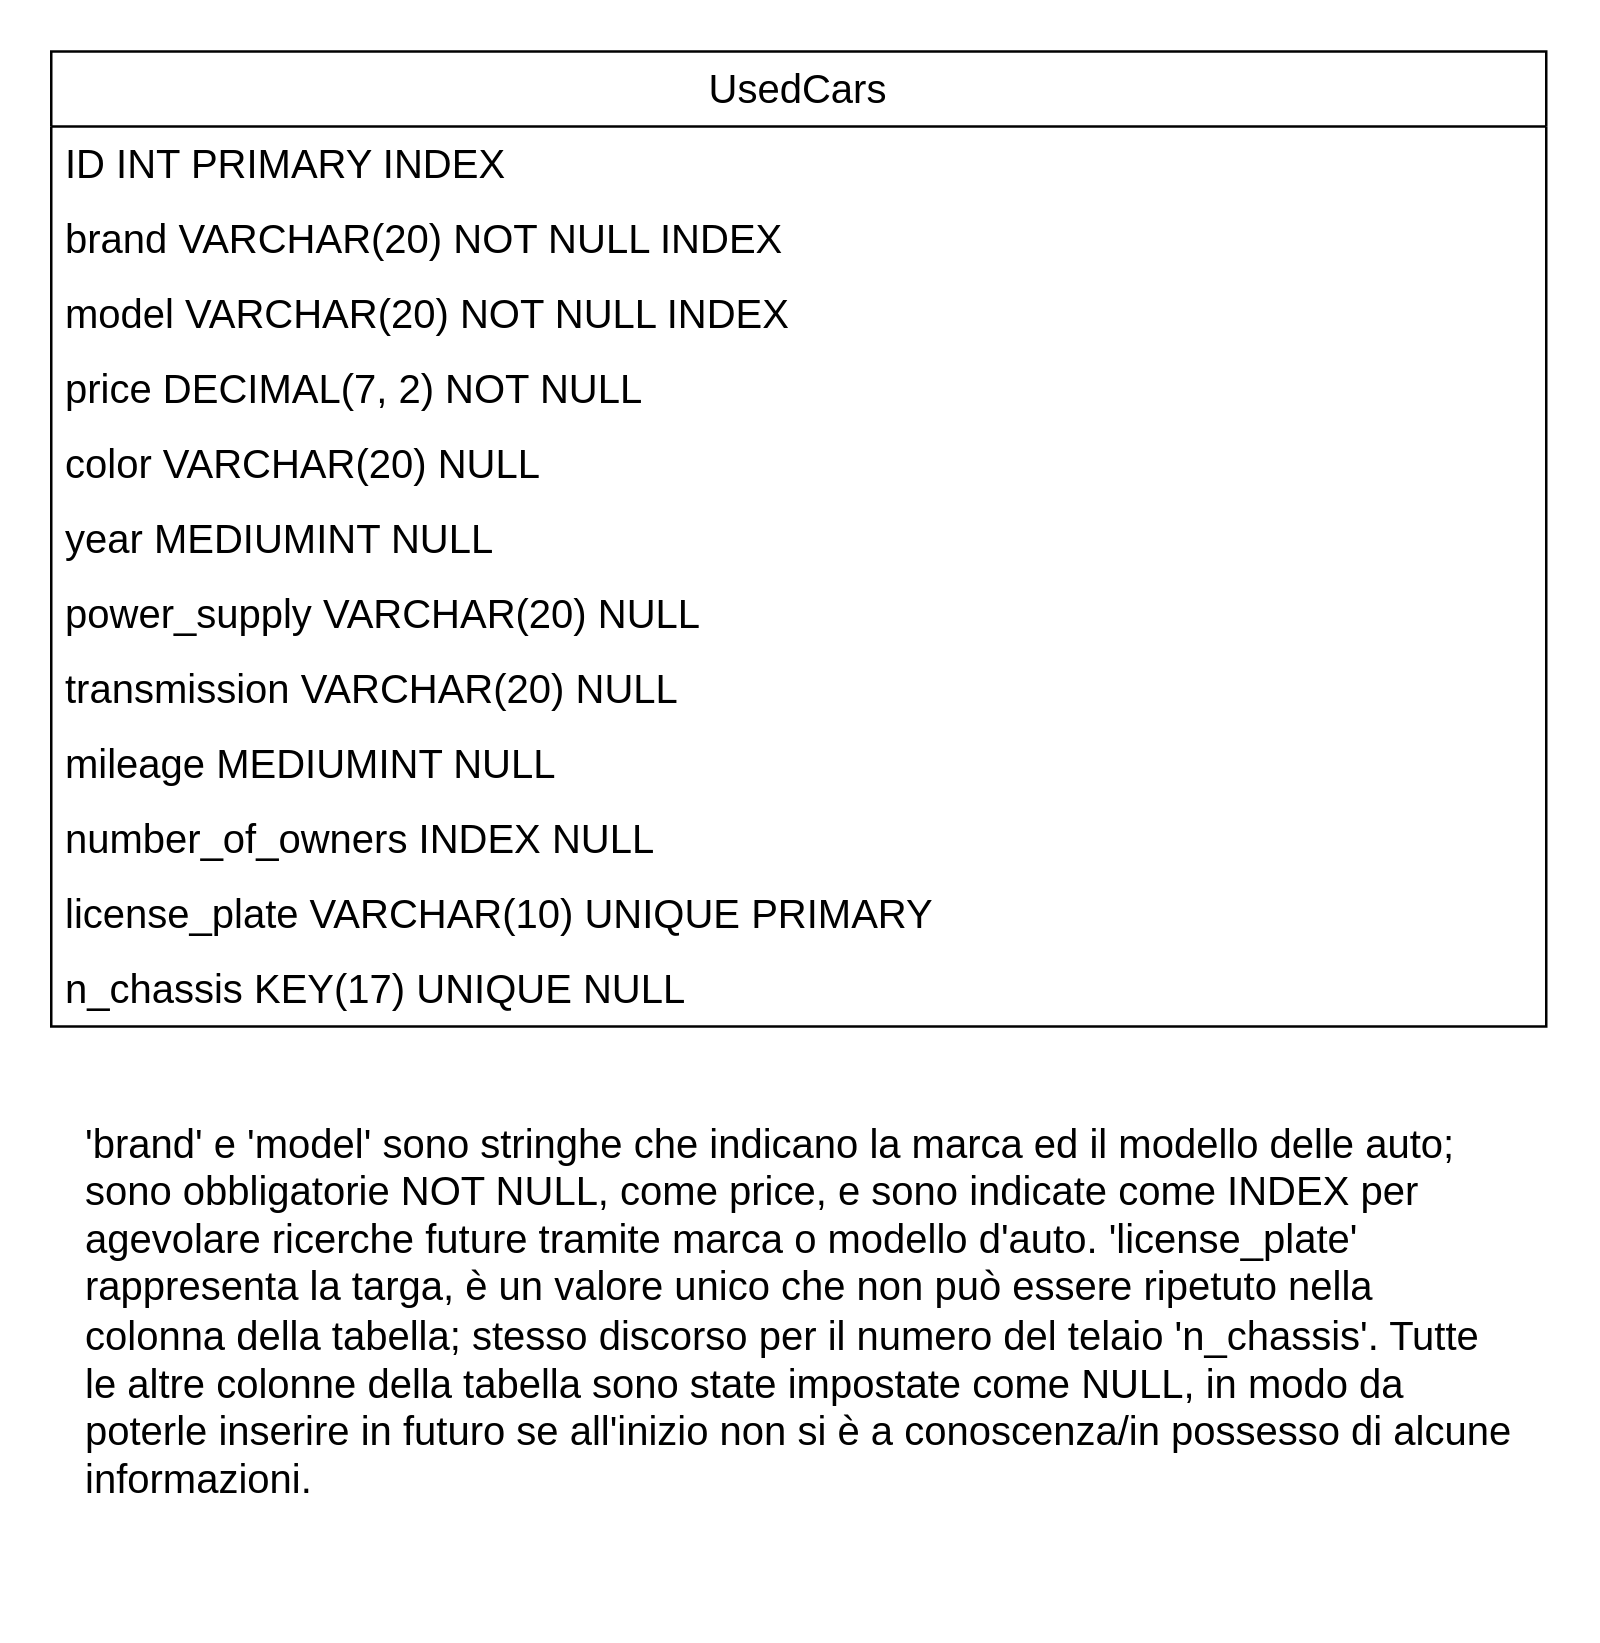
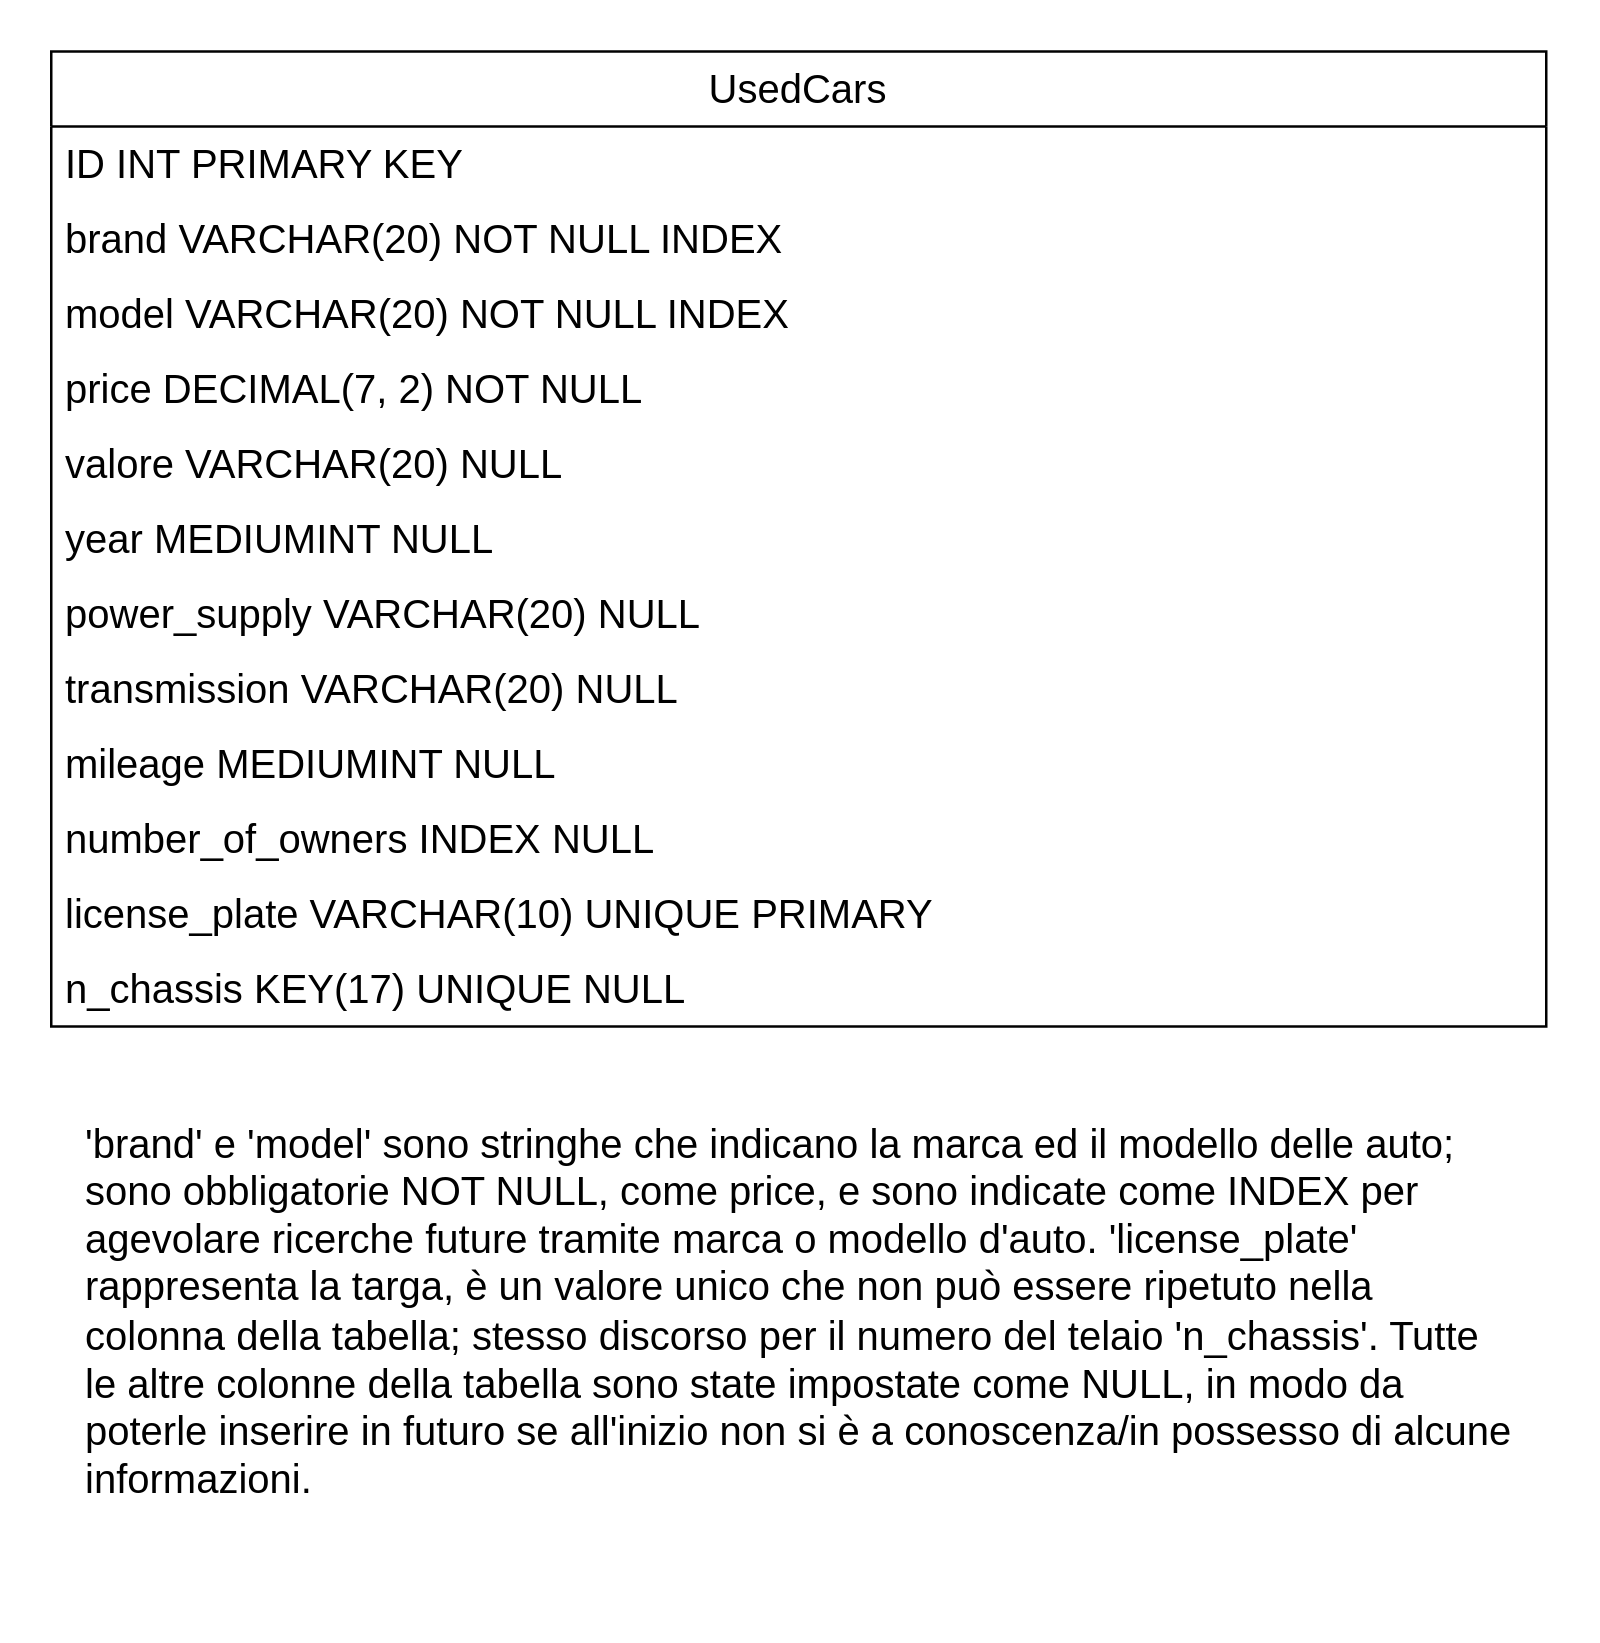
  <mxCell id="0" />
  <mxCell id="1" parent="0" />
  <mxCell id="2" value="UsedCars" style="swimlane;fontStyle=0;childLayout=stackLayout;horizontal=1;startSize=30;horizontalStack=0;resizeParent=1;resizeParentMax=0;resizeLast=0;collapsible=1;marginBottom=0;whiteSpace=wrap;html=1;fontSize=16;" vertex="1" parent="1"><mxGeometry x="20" y="20" width="598" height="390" as="geometry" /></mxCell>
- <mxCell id="3" value="ID INT PRIMARY INDEX" style="text;strokeColor=none;fillColor=none;align=left;verticalAlign=middle;spacingLeft=4;spacingRight=4;overflow=hidden;points=[[0,0.5],[1,0.5]];portConstraint=eastwest;rotatable=0;whiteSpace=wrap;html=1;fontSize=16;" vertex="1" parent="2"><mxGeometry y="30" width="598" height="30" as="geometry" /></mxCell>
+ <mxCell id="3" value="ID INT PRIMARY KEY" style="text;strokeColor=none;fillColor=none;align=left;verticalAlign=middle;spacingLeft=4;spacingRight=4;overflow=hidden;points=[[0,0.5],[1,0.5]];portConstraint=eastwest;rotatable=0;whiteSpace=wrap;html=1;fontSize=16;" vertex="1" parent="2"><mxGeometry y="30" width="598" height="30" as="geometry" /></mxCell>
  <mxCell id="4" value="brand VARCHAR(20) NOT NULL INDEX" style="text;strokeColor=none;fillColor=none;align=left;verticalAlign=middle;spacingLeft=4;spacingRight=4;overflow=hidden;points=[[0,0.5],[1,0.5]];portConstraint=eastwest;rotatable=0;whiteSpace=wrap;html=1;fontSize=16;" vertex="1" parent="2"><mxGeometry y="60" width="598" height="30" as="geometry" /></mxCell>
  <mxCell id="5" value="model VARCHAR(20) NOT NULL INDEX" style="text;strokeColor=none;fillColor=none;align=left;verticalAlign=middle;spacingLeft=4;spacingRight=4;overflow=hidden;points=[[0,0.5],[1,0.5]];portConstraint=eastwest;rotatable=0;whiteSpace=wrap;html=1;fontSize=16;" vertex="1" parent="2"><mxGeometry y="90" width="598" height="30" as="geometry" /></mxCell>
  <mxCell id="6" value="price DECIMAL(7, 2) NOT NULL" style="text;strokeColor=none;fillColor=none;align=left;verticalAlign=middle;spacingLeft=4;spacingRight=4;overflow=hidden;points=[[0,0.5],[1,0.5]];portConstraint=eastwest;rotatable=0;whiteSpace=wrap;html=1;fontSize=16;" vertex="1" parent="2"><mxGeometry y="120" width="598" height="30" as="geometry" /></mxCell>
- <mxCell id="7" value="color VARCHAR(20) NULL" style="text;strokeColor=none;fillColor=none;align=left;verticalAlign=middle;spacingLeft=4;spacingRight=4;overflow=hidden;points=[[0,0.5],[1,0.5]];portConstraint=eastwest;rotatable=0;whiteSpace=wrap;html=1;fontSize=16;" vertex="1" parent="2"><mxGeometry y="150" width="598" height="30" as="geometry" /></mxCell>
+ <mxCell id="7" value="valore VARCHAR(20) NULL" style="text;strokeColor=none;fillColor=none;align=left;verticalAlign=middle;spacingLeft=4;spacingRight=4;overflow=hidden;points=[[0,0.5],[1,0.5]];portConstraint=eastwest;rotatable=0;whiteSpace=wrap;html=1;fontSize=16;" vertex="1" parent="2"><mxGeometry y="150" width="598" height="30" as="geometry" /></mxCell>
  <mxCell id="8" value="year MEDIUMINT NULL" style="text;strokeColor=none;fillColor=none;align=left;verticalAlign=middle;spacingLeft=4;spacingRight=4;overflow=hidden;points=[[0,0.5],[1,0.5]];portConstraint=eastwest;rotatable=0;whiteSpace=wrap;html=1;fontSize=16;" vertex="1" parent="2"><mxGeometry y="180" width="598" height="30" as="geometry" /></mxCell>
  <mxCell id="9" value="power_supply VARCHAR(20) NULL" style="text;strokeColor=none;fillColor=none;align=left;verticalAlign=middle;spacingLeft=4;spacingRight=4;overflow=hidden;points=[[0,0.5],[1,0.5]];portConstraint=eastwest;rotatable=0;whiteSpace=wrap;html=1;fontSize=16;" vertex="1" parent="2"><mxGeometry y="210" width="598" height="30" as="geometry" /></mxCell>
  <mxCell id="10" value="transmission VARCHAR(20) NULL" style="text;strokeColor=none;fillColor=none;align=left;verticalAlign=middle;spacingLeft=4;spacingRight=4;overflow=hidden;points=[[0,0.5],[1,0.5]];portConstraint=eastwest;rotatable=0;whiteSpace=wrap;html=1;fontSize=16;" vertex="1" parent="2"><mxGeometry y="240" width="598" height="30" as="geometry" /></mxCell>
  <mxCell id="11" value="mileage MEDIUMINT NULL" style="text;strokeColor=none;fillColor=none;align=left;verticalAlign=middle;spacingLeft=4;spacingRight=4;overflow=hidden;points=[[0,0.5],[1,0.5]];portConstraint=eastwest;rotatable=0;whiteSpace=wrap;html=1;fontSize=16;" vertex="1" parent="2"><mxGeometry y="270" width="598" height="30" as="geometry" /></mxCell>
  <mxCell id="12" value="number_of_owners&amp;nbsp;INDEX NULL" style="text;strokeColor=none;fillColor=none;align=left;verticalAlign=middle;spacingLeft=4;spacingRight=4;overflow=hidden;points=[[0,0.5],[1,0.5]];portConstraint=eastwest;rotatable=0;whiteSpace=wrap;html=1;fontSize=16;" vertex="1" parent="2"><mxGeometry y="300" width="598" height="30" as="geometry" /></mxCell>
  <mxCell id="13" value="license_plate VARCHAR(10) UNIQUE PRIMARY" style="text;strokeColor=none;fillColor=none;align=left;verticalAlign=middle;spacingLeft=4;spacingRight=4;overflow=hidden;points=[[0,0.5],[1,0.5]];portConstraint=eastwest;rotatable=0;whiteSpace=wrap;html=1;fontSize=16;" vertex="1" parent="2"><mxGeometry y="330" width="598" height="30" as="geometry" /></mxCell>
  <mxCell id="14" value="n_chassis KEY(17) UNIQUE NULL" style="text;strokeColor=none;fillColor=none;align=left;verticalAlign=middle;spacingLeft=4;spacingRight=4;overflow=hidden;points=[[0,0.5],[1,0.5]];portConstraint=eastwest;rotatable=0;whiteSpace=wrap;html=1;fontSize=16;" vertex="1" parent="2"><mxGeometry y="360" width="598" height="30" as="geometry" /></mxCell>
  <mxCell id="15" value="'brand' e 'model' sono stringhe che indicano la marca ed il modello delle auto; sono obbligatorie NOT NULL, come price, e sono indicate come INDEX per agevolare ricerche future tramite marca o modello d'auto. 'license_plate' rappresenta la targa, è un valore unico che non può essere ripetuto nella colonna della tabella; stesso discorso per il numero del telaio 'n_chassis'. Tutte le altre colonne della tabella sono state impostate come NULL, in modo da poterle inserire in futuro se all'inizio non si è a conoscenza/in possesso di alcune informazioni." style="text;strokeColor=none;fillColor=none;align=left;verticalAlign=middle;spacingLeft=4;spacingRight=4;overflow=hidden;points=[[0,0.5],[1,0.5]];portConstraint=eastwest;rotatable=0;whiteSpace=wrap;html=1;fontSize=16;" vertex="1" parent="1"><mxGeometry x="28" y="412" width="582" height="223" as="geometry" /></mxCell>
